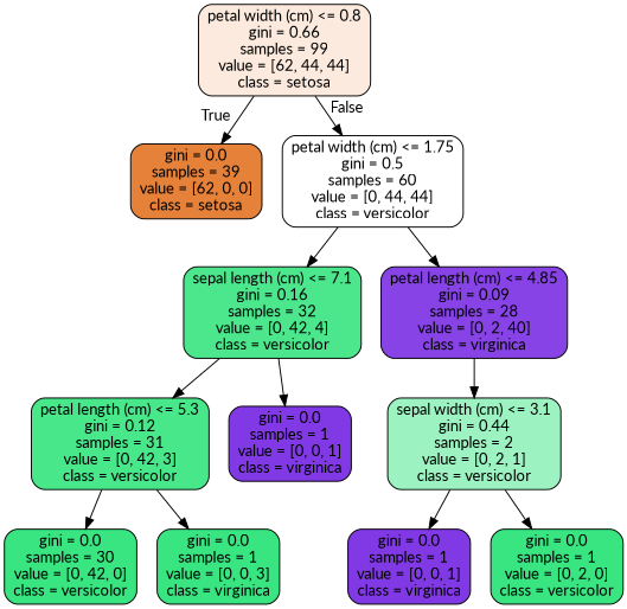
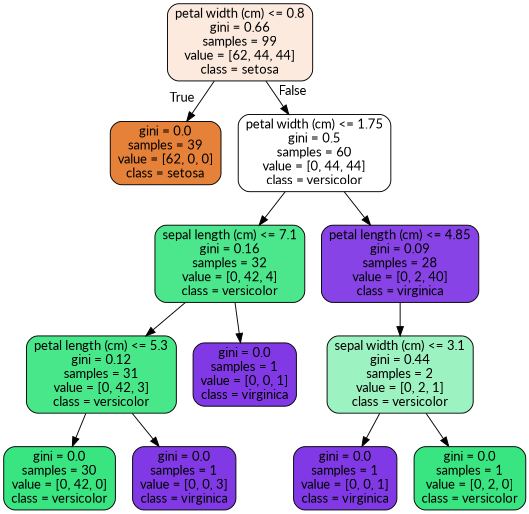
  digraph {
    fontname=Lato
    node [color=black fillcolor="#8139e5" fontname=Lato shape=box style="filled, rounded"]
    edge [fontname=Lato]
    n1 [fillcolor="#fbeadd" label="petal width (cm) <= 0.8\ngini = 0.66\nsamples = 99\nvalue = [62, 44, 44]\nclass = setosa"]
    n2 [fillcolor="#e58139" label="gini = 0.0\nsamples = 39\nvalue = [62, 0, 0]\nclass = setosa"]
    n3 [fillcolor="#ffffff" label="petal width (cm) <= 1.75\ngini = 0.5\nsamples = 60\nvalue = [0, 44, 44]\nclass = versicolor"]
    n4 [fillcolor="#4ce78d" label="sepal length (cm) <= 7.1\ngini = 0.16\nsamples = 32\nvalue = [0, 42, 4]\nclass = versicolor"]
    n5 [fillcolor="#8743e6" label="petal length (cm) <= 4.85\ngini = 0.09\nsamples = 28\nvalue = [0, 2, 40]\nclass = virginica"]
    n6 [fillcolor="#47e78a" label="petal length (cm) <= 5.3\ngini = 0.12\nsamples = 31\nvalue = [0, 42, 3]\nclass = versicolor"]
    n7 [label="gini = 0.0\nsamples = 1\nvalue = [0, 0, 1]\nclass = virginica"]
    n8 [fillcolor="#9cf2c0" label="sepal width (cm) <= 3.1\ngini = 0.44\nsamples = 2\nvalue = [0, 2, 1]\nclass = versicolor"]
    n9 [fillcolor="#39e581" label="gini = 0.0\nsamples = 30\nvalue = [0, 42, 0]\nclass = versicolor"]
-   n10 [fillcolor="#39e581" label="gini = 0.0\nsamples = 1\nvalue = [0, 0, 3]\nclass = virginica"]
+   n10 [label="gini = 0.0\nsamples = 1\nvalue = [0, 0, 3]\nclass = virginica"]
    n11 [label="gini = 0.0\nsamples = 1\nvalue = [0, 0, 1]\nclass = virginica"]
    n12 [fillcolor="#39e581" label="gini = 0.0\nsamples = 1\nvalue = [0, 2, 0]\nclass = versicolor"]
    n1 -> n2 [headlabel=True labelangle=45 labeldistance=2.5]
    n1 -> n3 [headlabel=False labelangle=-45 labeldistance=2.5]
    n3 -> n4
    n3 -> n5
    n4 -> n6
    n4 -> n7
    n5 -> n8
    n6 -> n9
    n6 -> n10
    n8 -> n11
    n8 -> n12
  }
